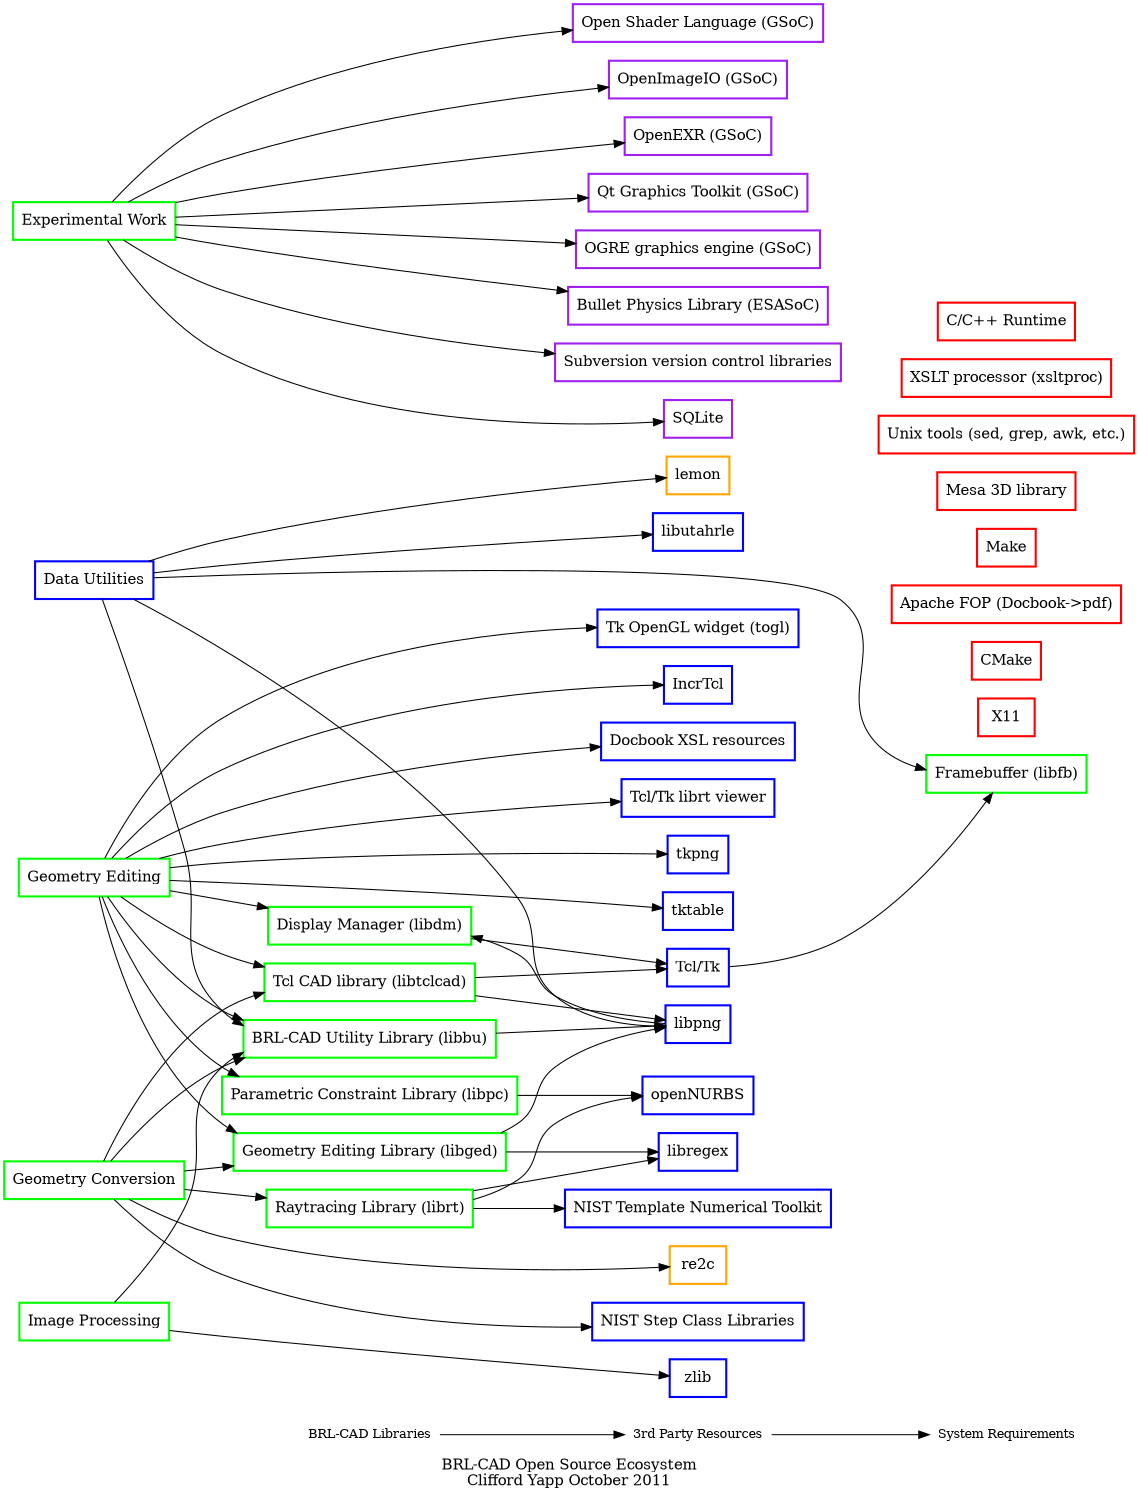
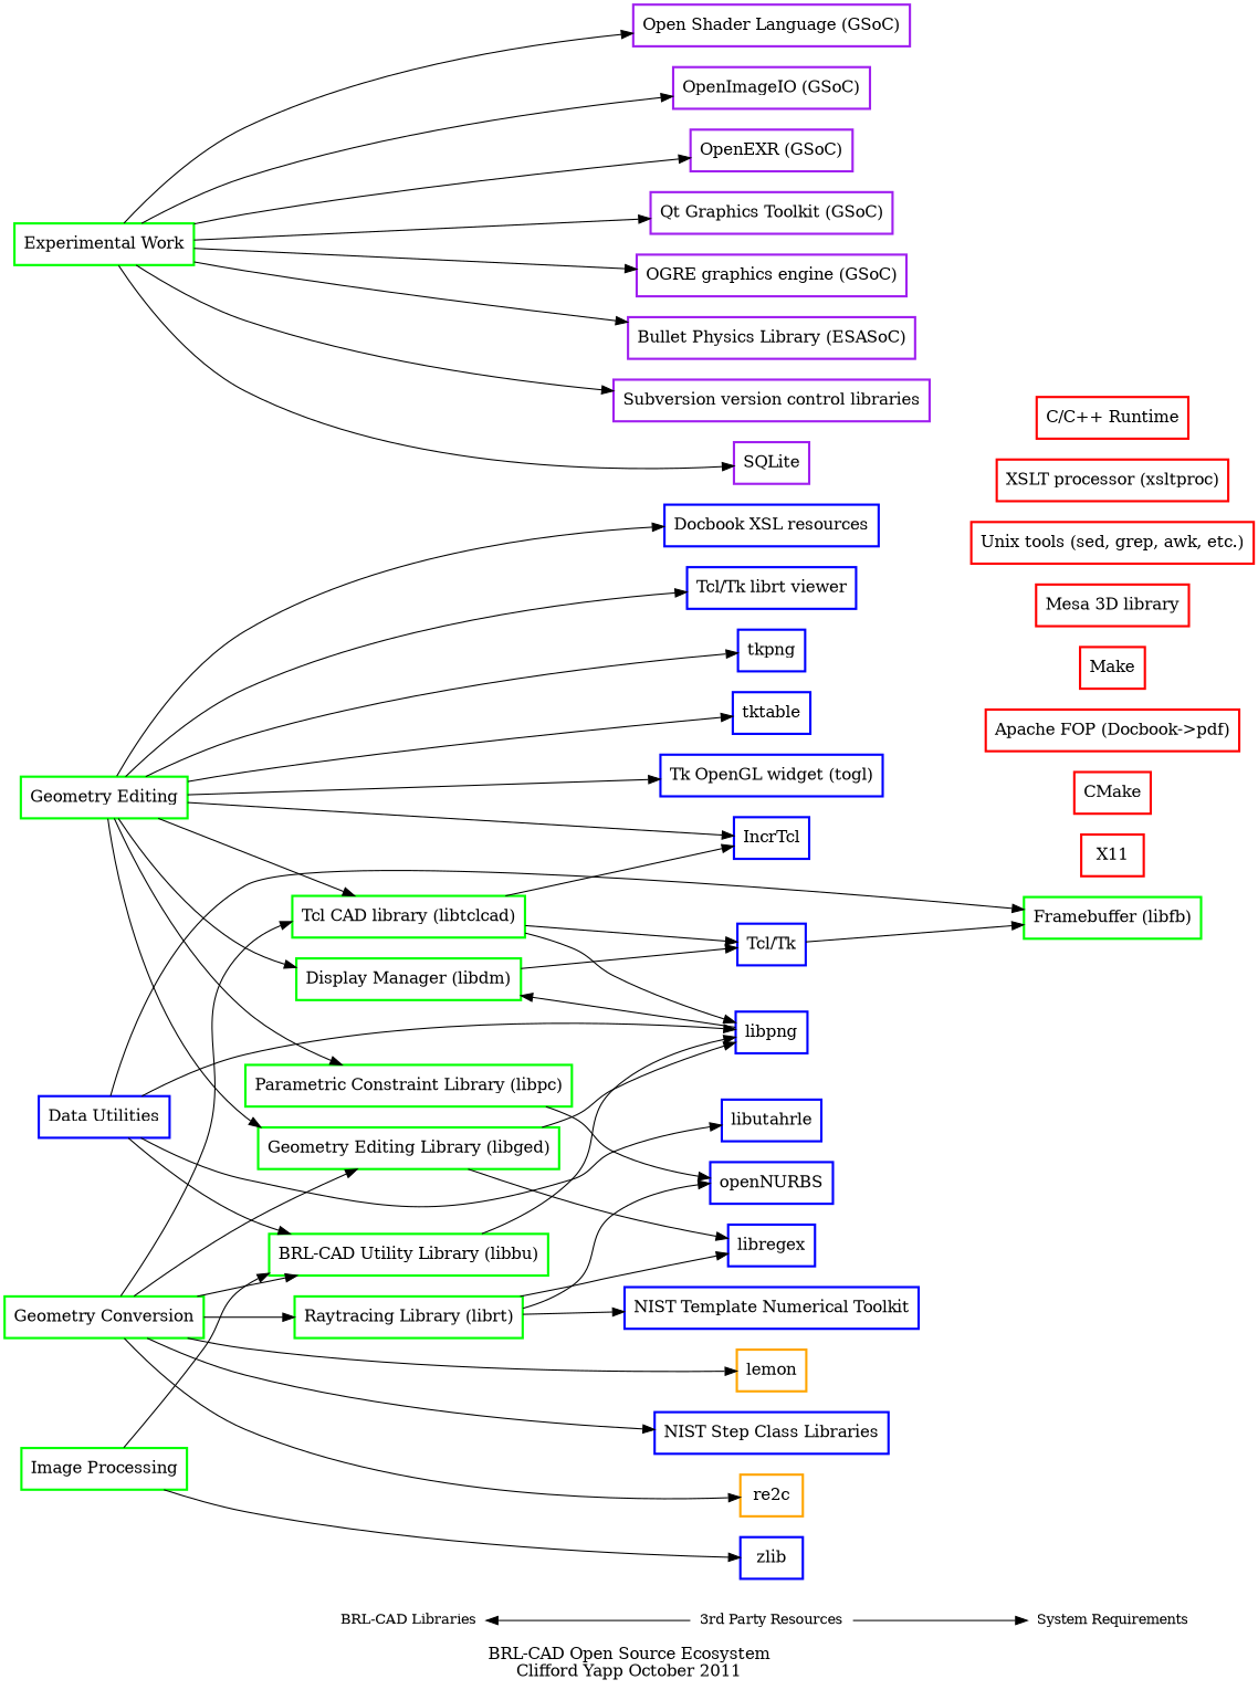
  digraph {
    label="BRL-CAD Open Source Ecosystem\nClifford Yapp October 2011"
    rankdir=LR
    node [shape=box color=blue style=bold]
    "BRL-CAD Libraries" [fontsize=12 shape=plaintext color="" style=""]
    "3rd Party Resources" [fontsize=12 shape=plaintext color="" style=""]
    "System Requirements" [fontsize=12 shape=plaintext color="" style=""]
    n4 [label="Tcl/Tk"]
    n5 [label="Tcl/Tk librt viewer"]
    n6 [label=tkpng]
    n7 [label=tktable]
    n8 [label="Tk OpenGL widget (togl)"]
    n9 [label=IncrTcl]
    n10 [label=libpng]
    n11 [label=libregex]
    n12 [label=libutahrle]
    n13 [label=openNURBS]
    n14 [label="NIST Step Class Libraries"]
    n15 [label="NIST Template Numerical Toolkit"]
    n16 [label="Docbook XSL resources"]
    n17 [label=zlib]
    n18 [color=orange label=re2c]
    n19 [color=orange label=lemon]
    n20 [color=purple label="Open Shader Language (GSoC)"]
    n21 [color=purple label="OpenImageIO (GSoC)"]
    n22 [color=purple label="OpenEXR (GSoC)"]
    n23 [color=purple label="Qt Graphics Toolkit (GSoC)"]
    n24 [color=purple label="OGRE graphics engine (GSoC)"]
    n25 [color=purple label="Bullet Physics Library (ESASoC)"]
    n26 [color=purple label="Subversion version control libraries"]
    n27 [color=purple label=SQLite]
    n28 [color=red label=X11]
    n29 [color=red label=CMake]
    n30 [color=red label="Apache FOP (Docbook->pdf)"]
    n31 [color=red label=Make]
    n32 [color=red label="Mesa 3D library"]
    n33 [color=red label="Unix tools (sed, grep, awk, etc.)"]
    n34 [color=red label="XSLT processor (xsltproc)"]
    n35 [color=red label="C/C++ Runtime"]
    n36 [color=green label="BRL-CAD Utility Library (libbu)"]
    n37 [color=green label="Parametric Constraint Library (libpc)"]
    n38 [color=green label="Raytracing Library (librt)"]
    n39 [color=green label="Display Manager (libdm)"]
    n40 [color=green label="Geometry Editing Library (libged)"]
    n41 [color=green label="Tcl CAD library (libtclcad)"]
    n42 [color=green label="Geometry Editing"]
    n43 [color=green label="Geometry Conversion"]
    n44 [label="Data Utilities"]
    n45 [color=green label="Image Processing"]
    n46 [color=green label="Experimental Work"]
    n47 [color=green label="Framebuffer (libfb)"]
    subgraph sub_1 {
      "BRL-CAD Libraries"
      "3rd Party Resources"
      "System Requirements"
    }
    subgraph sub_2 {
      rank=same
      "3rd Party Resources"
      n4
      n5
      n6
      n7
      n8
      n9
      n10
      n11
      n12
      n13
      n14
      n15
      n16
      n17
      n18
      n19
    }
    subgraph sub_3 {
      rank=same
      "3rd Party Resources"
      n20
      n21
      n22
      n23
      n24
      n25
    }
    subgraph sub_4 {
      rank=same
      "3rd Party Resources"
      n26
      n27
    }
    subgraph sub_5 {
      rank=same
      "System Requirements"
      n28
      n29
      n30
      n31
      n32
      n33
      n34
      n35
    }
    subgraph sub_6 {
      rank=same
      "BRL-CAD Libraries"
      n36
      n37
      n38
      n39
      n40
      n41
    }
    subgraph sub_7 {
      rank=same
      n42
      n43
      n44
      n45
      n46
    }
-   "BRL-CAD Libraries" -> "3rd Party Resources"
+   "3rd Party Resources" -> "BRL-CAD Libraries"
    "3rd Party Resources" -> "System Requirements"
    n4 -> n47
    n10 -> n39
    n36 -> n10
    n37 -> n13
    n38 -> n11
    n38 -> n13
    n38 -> n15
    n39 -> n4
    n40 -> n10
    n40 -> n11
    n41 -> n4
+   n41 -> n9
    n41 -> n10
    n42 -> n5
    n42 -> n6
    n42 -> n7
    n42 -> n8
    n42 -> n9
    n42 -> n16
-   n42 -> n36
    n42 -> n37
    n42 -> n39
    n42 -> n40
    n42 -> n41
    n43 -> n14
    n43 -> n18
-   n44 -> n19
+   n43 -> n19
    n43 -> n36
    n43 -> n38
    n43 -> n40
    n43 -> n41
    n44 -> n10
    n44 -> n12
    n44 -> n36
    n44 -> n47
    n45 -> n17
    n45 -> n36
    n46 -> n20
    n46 -> n21
    n46 -> n22
    n46 -> n23
    n46 -> n24
    n46 -> n25
    n46 -> n26
    n46 -> n27
  }
